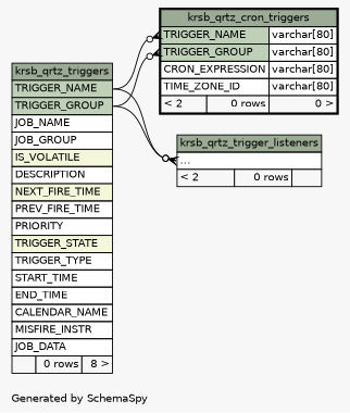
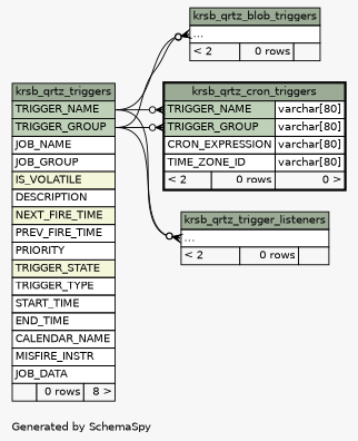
  digraph {
    bgcolor="#f7f7f7"
    fontname=Helvetica
    fontsize=11
    label="\nGenerated by SchemaSpy"
    labeljust=l
    nodesep=0.18
    rankdir=RL
    ranksep=0.46
    node [fontname=Helvetica fontsize=11 shape=plaintext]
    edge [arrowhead=none arrowsize=0.8 arrowtail=crowodot dir=back headport="TRIGGER_GROUP:e" tailport="elipses:w"]
+   n1 [label=<     <TABLE BORDER="0" CELLBORDER="1" CELLSPACING="0" BGCOLOR="#ffffff">       <TR><TD COLSPAN="3" BGCOLOR="#9bab96" ALIGN="CENTER">krsb_qrtz_blob_triggers</TD></TR>       <TR><TD PORT="elipses" COLSPAN="3" ALIGN="LEFT">...</TD></TR>       <TR><TD ALIGN="LEFT" BGCOLOR="#f7f7f7">&lt; 2</TD><TD ALIGN="RIGHT" BGCOLOR="#f7f7f7">0 rows</TD><TD ALIGN="RIGHT" BGCOLOR="#f7f7f7">  </TD></TR>     </TABLE>>]
    n2 [label=<     <TABLE BORDER="0" CELLBORDER="1" CELLSPACING="0" BGCOLOR="#ffffff">       <TR><TD COLSPAN="3" BGCOLOR="#9bab96" ALIGN="CENTER">krsb_qrtz_triggers</TD></TR>       <TR><TD PORT="TRIGGER_NAME" COLSPAN="3" BGCOLOR="#bed1b8" ALIGN="LEFT">TRIGGER_NAME</TD></TR>       <TR><TD PORT="TRIGGER_GROUP" COLSPAN="3" BGCOLOR="#bed1b8" ALIGN="LEFT">TRIGGER_GROUP</TD></TR>       <TR><TD PORT="JOB_NAME" COLSPAN="3" ALIGN="LEFT">JOB_NAME</TD></TR>       <TR><TD PORT="JOB_GROUP" COLSPAN="3" ALIGN="LEFT">JOB_GROUP</TD></TR>       <TR><TD PORT="IS_VOLATILE" COLSPAN="3" BGCOLOR="#f4f7da" ALIGN="LEFT">IS_VOLATILE</TD></TR>       <TR><TD PORT="DESCRIPTION" COLSPAN="3" ALIGN="LEFT">DESCRIPTION</TD></TR>       <TR><TD PORT="NEXT_FIRE_TIME" COLSPAN="3" BGCOLOR="#f4f7da" ALIGN="LEFT">NEXT_FIRE_TIME</TD></TR>       <TR><TD PORT="PREV_FIRE_TIME" COLSPAN="3" ALIGN="LEFT">PREV_FIRE_TIME</TD></TR>       <TR><TD PORT="PRIORITY" COLSPAN="3" ALIGN="LEFT">PRIORITY</TD></TR>       <TR><TD PORT="TRIGGER_STATE" COLSPAN="3" BGCOLOR="#f4f7da" ALIGN="LEFT">TRIGGER_STATE</TD></TR>       <TR><TD PORT="TRIGGER_TYPE" COLSPAN="3" ALIGN="LEFT">TRIGGER_TYPE</TD></TR>       <TR><TD PORT="START_TIME" COLSPAN="3" ALIGN="LEFT">START_TIME</TD></TR>       <TR><TD PORT="END_TIME" COLSPAN="3" ALIGN="LEFT">END_TIME</TD></TR>       <TR><TD PORT="CALENDAR_NAME" COLSPAN="3" ALIGN="LEFT">CALENDAR_NAME</TD></TR>       <TR><TD PORT="MISFIRE_INSTR" COLSPAN="3" ALIGN="LEFT">MISFIRE_INSTR</TD></TR>       <TR><TD PORT="JOB_DATA" COLSPAN="3" ALIGN="LEFT">JOB_DATA</TD></TR>       <TR><TD ALIGN="LEFT" BGCOLOR="#f7f7f7">  </TD><TD ALIGN="RIGHT" BGCOLOR="#f7f7f7">0 rows</TD><TD ALIGN="RIGHT" BGCOLOR="#f7f7f7">8 &gt;</TD></TR>     </TABLE>>]
    n3 [label=<     <TABLE BORDER="2" CELLBORDER="1" CELLSPACING="0" BGCOLOR="#ffffff">       <TR><TD COLSPAN="3" BGCOLOR="#9bab96" ALIGN="CENTER">krsb_qrtz_cron_triggers</TD></TR>       <TR><TD PORT="TRIGGER_NAME" COLSPAN="2" BGCOLOR="#bed1b8" ALIGN="LEFT">TRIGGER_NAME</TD><TD PORT="TRIGGER_NAME.type" ALIGN="LEFT">varchar[80]</TD></TR>       <TR><TD PORT="TRIGGER_GROUP" COLSPAN="2" BGCOLOR="#bed1b8" ALIGN="LEFT">TRIGGER_GROUP</TD><TD PORT="TRIGGER_GROUP.type" ALIGN="LEFT">varchar[80]</TD></TR>       <TR><TD PORT="CRON_EXPRESSION" COLSPAN="2" ALIGN="LEFT">CRON_EXPRESSION</TD><TD PORT="CRON_EXPRESSION.type" ALIGN="LEFT">varchar[80]</TD></TR>       <TR><TD PORT="TIME_ZONE_ID" COLSPAN="2" ALIGN="LEFT">TIME_ZONE_ID</TD><TD PORT="TIME_ZONE_ID.type" ALIGN="LEFT">varchar[80]</TD></TR>       <TR><TD ALIGN="LEFT" BGCOLOR="#f7f7f7">&lt; 2</TD><TD ALIGN="RIGHT" BGCOLOR="#f7f7f7">0 rows</TD><TD ALIGN="RIGHT" BGCOLOR="#f7f7f7">0 &gt;</TD></TR>     </TABLE>>]
    n4 [label=<     <TABLE BORDER="0" CELLBORDER="1" CELLSPACING="0" BGCOLOR="#ffffff">       <TR><TD COLSPAN="3" BGCOLOR="#9bab96" ALIGN="CENTER">krsb_qrtz_trigger_listeners</TD></TR>       <TR><TD PORT="elipses" COLSPAN="3" ALIGN="LEFT">...</TD></TR>       <TR><TD ALIGN="LEFT" BGCOLOR="#f7f7f7">&lt; 2</TD><TD ALIGN="RIGHT" BGCOLOR="#f7f7f7">0 rows</TD><TD ALIGN="RIGHT" BGCOLOR="#f7f7f7">  </TD></TR>     </TABLE>>]
+   n1 -> n2
+   n1 -> n2 [headport="TRIGGER_NAME:e"]
    n3 -> n2 [tailport="TRIGGER_GROUP:w"]
    n3 -> n2 [headport="TRIGGER_NAME:e" tailport="TRIGGER_NAME:w"]
    n4 -> n2
    n4 -> n2 [headport="TRIGGER_NAME:e"]
  }
